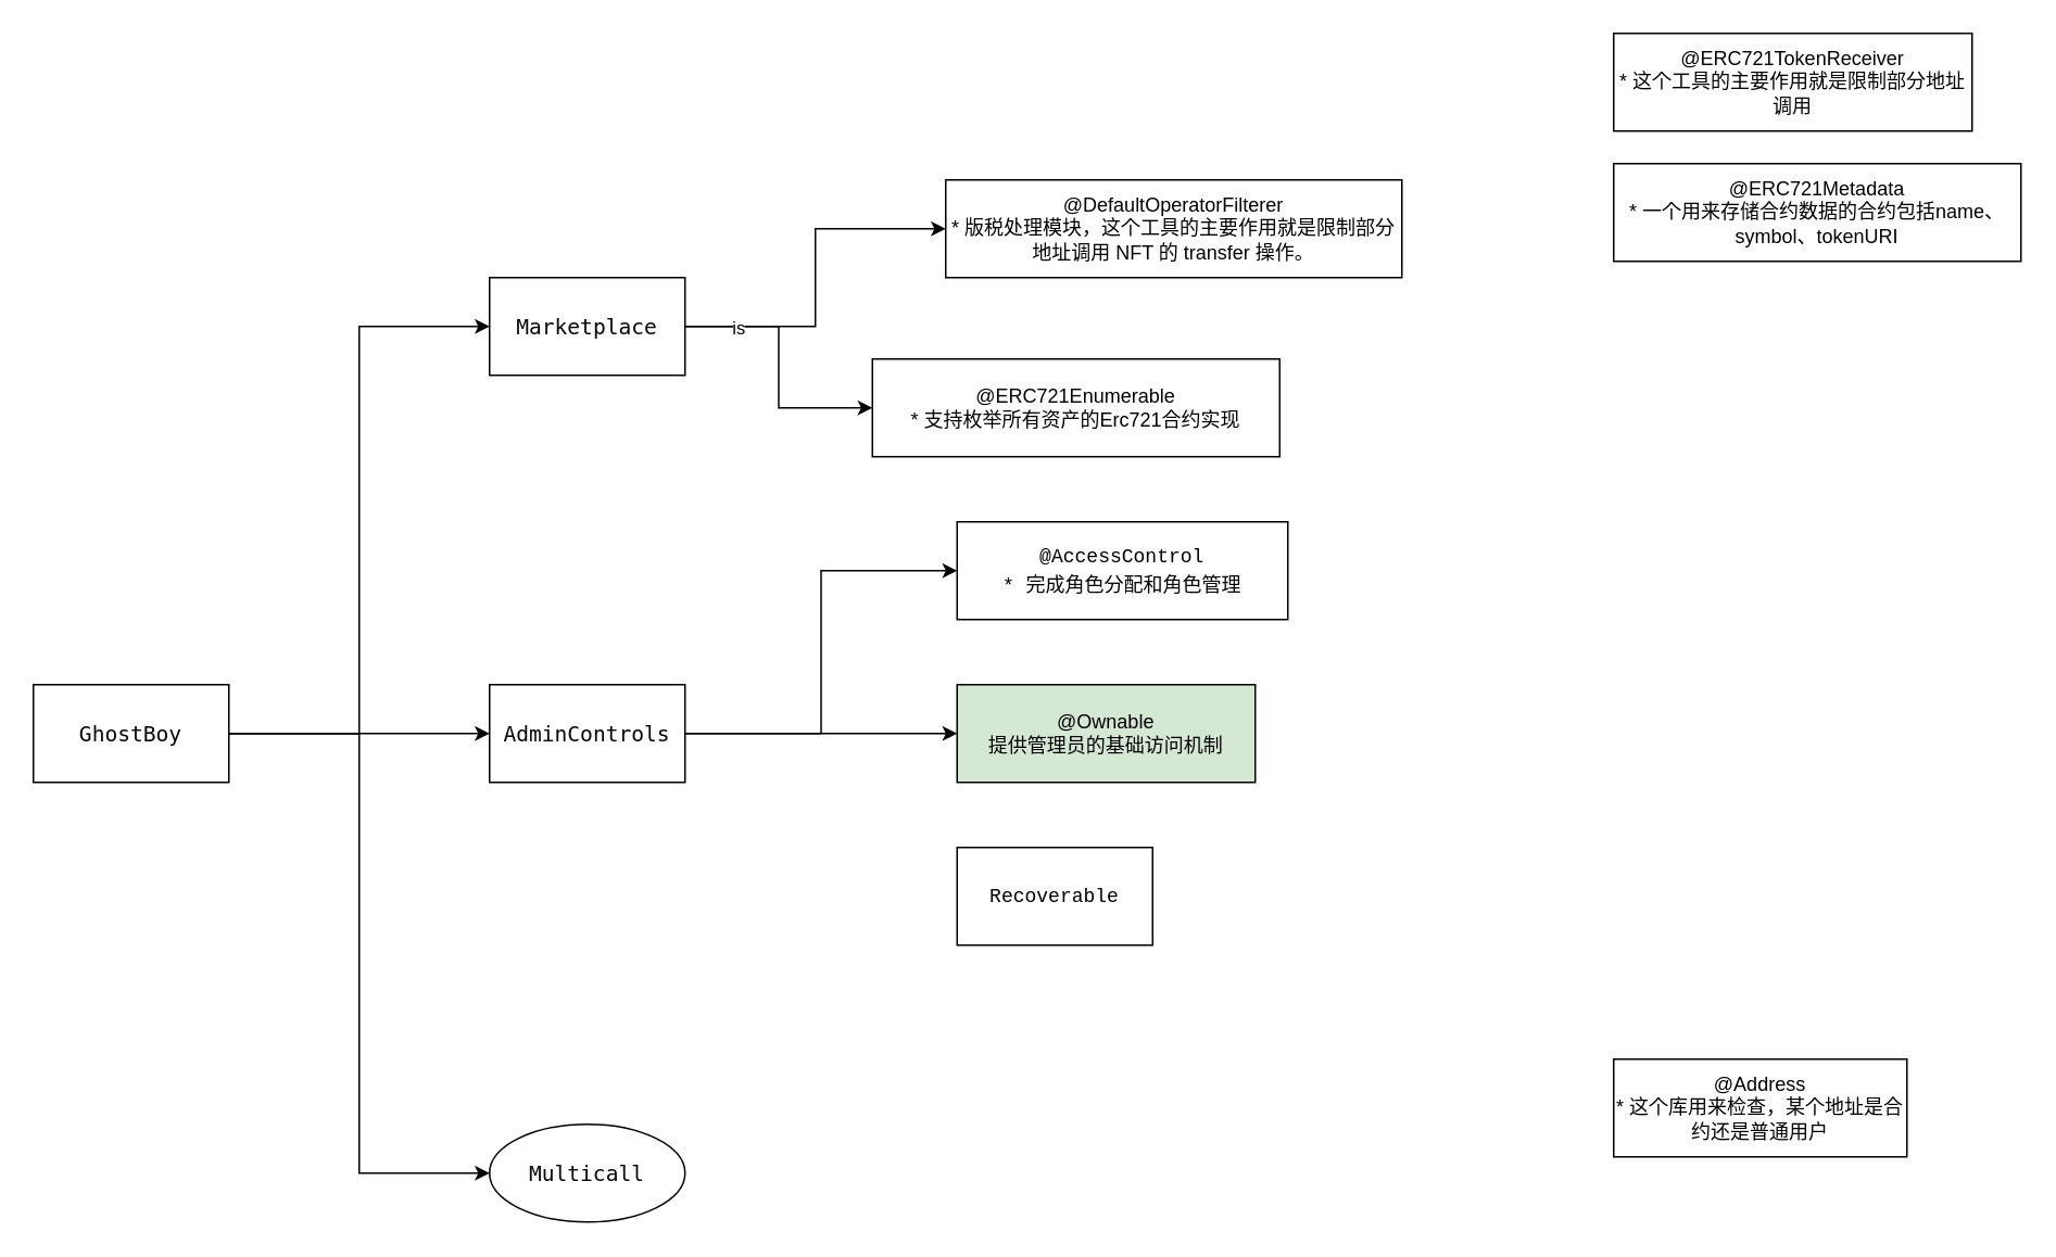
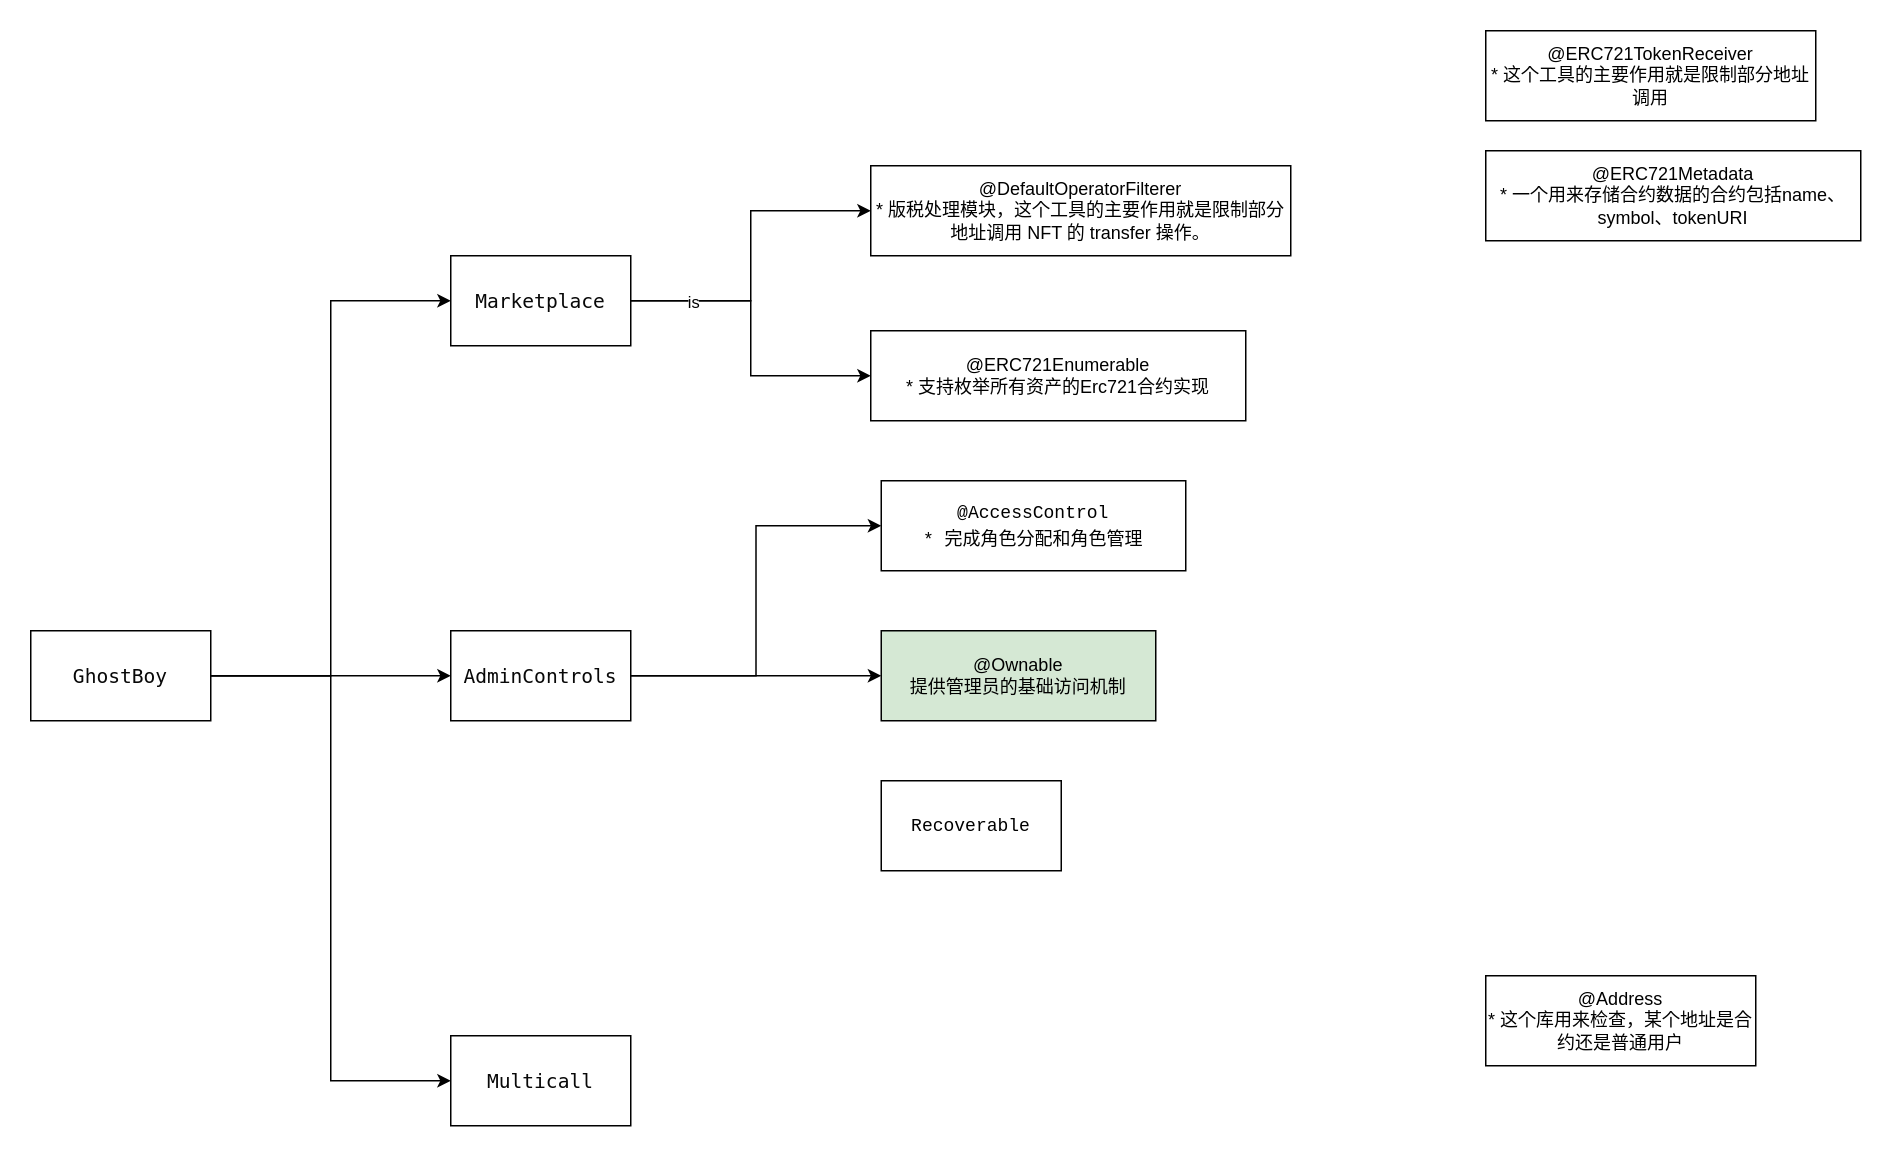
  <mxCell id="0" />
  <mxCell id="1" parent="0" />
  <mxCell id="2" style="edgeStyle=orthogonalEdgeStyle;rounded=0;orthogonalLoop=1;jettySize=auto;html=1;entryX=0;entryY=0.5;entryDx=0;entryDy=0;" edge="1" parent="1" source="5" target="9"><mxGeometry relative="1" as="geometry"><Array as="points"><mxPoint x="220" y="450" /><mxPoint x="220" y="200" /></Array></mxGeometry></mxCell>
  <mxCell id="3" style="edgeStyle=orthogonalEdgeStyle;rounded=0;orthogonalLoop=1;jettySize=auto;html=1;" edge="1" parent="1" source="5" target="12"><mxGeometry relative="1" as="geometry" /></mxCell>
  <mxCell id="4" style="edgeStyle=orthogonalEdgeStyle;rounded=0;orthogonalLoop=1;jettySize=auto;html=1;entryX=0;entryY=0.5;entryDx=0;entryDy=0;" edge="1" parent="1" source="5" target="13"><mxGeometry relative="1" as="geometry" /></mxCell>
  <mxCell id="5" value="&lt;pre style=&quot;background-color:#ffffff;color:#080808;font-family:'JetBrains Mono',monospace;font-size:9.8pt;&quot;&gt;GhostBoy&lt;/pre&gt;" style="rounded=0;whiteSpace=wrap;html=1;" parent="1" vertex="1"><mxGeometry x="20" y="420" width="120" height="60" as="geometry" /></mxCell>
  <mxCell id="6" style="edgeStyle=orthogonalEdgeStyle;rounded=0;orthogonalLoop=1;jettySize=auto;html=1;entryX=0;entryY=0.5;entryDx=0;entryDy=0;" edge="1" parent="1" source="9" target="14"><mxGeometry relative="1" as="geometry" /></mxCell>
  <mxCell id="7" style="edgeStyle=orthogonalEdgeStyle;rounded=0;orthogonalLoop=1;jettySize=auto;html=1;entryX=0;entryY=0.5;entryDx=0;entryDy=0;" edge="1" parent="1" source="9" target="15"><mxGeometry relative="1" as="geometry" /></mxCell>
  <mxCell id="8" value="is" style="edgeLabel;html=1;align=center;verticalAlign=middle;resizable=0;points=[];" vertex="1" connectable="0" parent="7"><mxGeometry x="-0.612" relative="1" as="geometry"><mxPoint as="offset" /></mxGeometry></mxCell>
  <mxCell id="9" value="&lt;pre style=&quot;background-color:#ffffff;color:#080808;font-family:'JetBrains Mono',monospace;font-size:9.8pt;&quot;&gt;Marketplace&lt;/pre&gt;" style="rounded=0;whiteSpace=wrap;html=1;" vertex="1" parent="1"><mxGeometry x="300" y="170" width="120" height="60" as="geometry" /></mxCell>
  <mxCell id="10" style="edgeStyle=orthogonalEdgeStyle;rounded=0;orthogonalLoop=1;jettySize=auto;html=1;entryX=0;entryY=0.5;entryDx=0;entryDy=0;" edge="1" parent="1" source="12" target="20"><mxGeometry relative="1" as="geometry" /></mxCell>
  <mxCell id="11" style="edgeStyle=orthogonalEdgeStyle;rounded=0;orthogonalLoop=1;jettySize=auto;html=1;entryX=0;entryY=0.5;entryDx=0;entryDy=0;" edge="1" parent="1" source="12" target="21"><mxGeometry relative="1" as="geometry" /></mxCell>
  <mxCell id="12" value="&lt;pre style=&quot;background-color:#ffffff;color:#080808;font-family:'JetBrains Mono',monospace;font-size:9.8pt;&quot;&gt;AdminControls&lt;/pre&gt;" style="rounded=0;whiteSpace=wrap;html=1;" vertex="1" parent="1"><mxGeometry x="300" y="420" width="120" height="60" as="geometry" /></mxCell>
- <mxCell id="13" value="&lt;pre style=&quot;background-color:#ffffff;color:#080808;font-family:'JetBrains Mono',monospace;font-size:9.8pt;&quot;&gt;Multicall&lt;/pre&gt;" style="ellipse;whiteSpace=wrap;html=1;" vertex="1" parent="1"><mxGeometry x="300" y="690" width="120" height="60" as="geometry" /></mxCell>
+ <mxCell id="13" value="&lt;pre style=&quot;background-color:#ffffff;color:#080808;font-family:'JetBrains Mono',monospace;font-size:9.8pt;&quot;&gt;Multicall&lt;/pre&gt;" style="rounded=0;whiteSpace=wrap;html=1;" vertex="1" parent="1"><mxGeometry x="300" y="690" width="120" height="60" as="geometry" /></mxCell>
  <mxCell id="14" value="@DefaultOperatorFilterer&lt;br&gt;* 版税处理模块，这个工具的主要作用就是限制部分地址调用 NFT 的 transfer 操作。" style="rounded=0;whiteSpace=wrap;html=1;" vertex="1" parent="1"><mxGeometry x="580" y="110" width="280" height="60" as="geometry" /></mxCell>
- <mxCell id="15" value="@ERC721Enumerable&lt;br&gt;* 支持枚举所有资产的Erc721合约实现" style="rounded=0;whiteSpace=wrap;html=1;" vertex="1" parent="1"><mxGeometry x="535" y="220" width="250" height="60" as="geometry" /></mxCell>
+ <mxCell id="15" value="@ERC721Enumerable&lt;br&gt;* 支持枚举所有资产的Erc721合约实现" style="rounded=0;whiteSpace=wrap;html=1;" vertex="1" parent="1"><mxGeometry x="580" y="220" width="250" height="60" as="geometry" /></mxCell>
  <mxCell id="16" value="@Address&lt;br&gt;* 这个库用来检查，某个地址是合约还是普通用户" style="rounded=0;whiteSpace=wrap;html=1;" vertex="1" parent="1"><mxGeometry x="990" y="650" width="180" height="60" as="geometry" /></mxCell>
  <mxCell id="17" value="@ERC721TokenReceiver&lt;br&gt;* 这个工具的主要作用就是限制部分地址调用" style="rounded=0;whiteSpace=wrap;html=1;" vertex="1" parent="1"><mxGeometry x="990" y="20" width="220" height="60" as="geometry" /></mxCell>
  <mxCell id="18" value="@ERC721Metadata&lt;br&gt;* 一个用来存储合约数据的合约包括name、symbol、tokenURI" style="rounded=0;whiteSpace=wrap;html=1;" vertex="1" parent="1"><mxGeometry x="990" y="100" width="250" height="60" as="geometry" /></mxCell>
  <mxCell id="19" value="&lt;div style=&quot;background-color: rgb(255, 255, 255); font-family: Menlo, Monaco, &amp;quot;Courier New&amp;quot;, monospace; line-height: 18px;&quot;&gt;Recoverable&lt;/div&gt;" style="rounded=0;whiteSpace=wrap;html=1;" vertex="1" parent="1"><mxGeometry x="587" y="520" width="120" height="60" as="geometry" /></mxCell>
  <mxCell id="20" value="&lt;div style=&quot;background-color: rgb(255, 255, 255); font-family: Menlo, Monaco, &amp;quot;Courier New&amp;quot;, monospace; line-height: 18px;&quot;&gt;@AccessControl&lt;/div&gt;&lt;div style=&quot;background-color: rgb(255, 255, 255); font-family: Menlo, Monaco, &amp;quot;Courier New&amp;quot;, monospace; line-height: 18px;&quot;&gt;* 完成角色分配和角色管理&lt;/div&gt;" style="rounded=0;whiteSpace=wrap;html=1;" vertex="1" parent="1"><mxGeometry x="587" y="320" width="203" height="60" as="geometry" /></mxCell>
  <mxCell id="21" value="@Ownable&lt;br&gt;提供管理员的基础访问机制" style="rounded=0;whiteSpace=wrap;html=1;fillColor=#d5e8d4;" vertex="1" parent="1"><mxGeometry x="587" y="420" width="183" height="60" as="geometry" /></mxCell>
